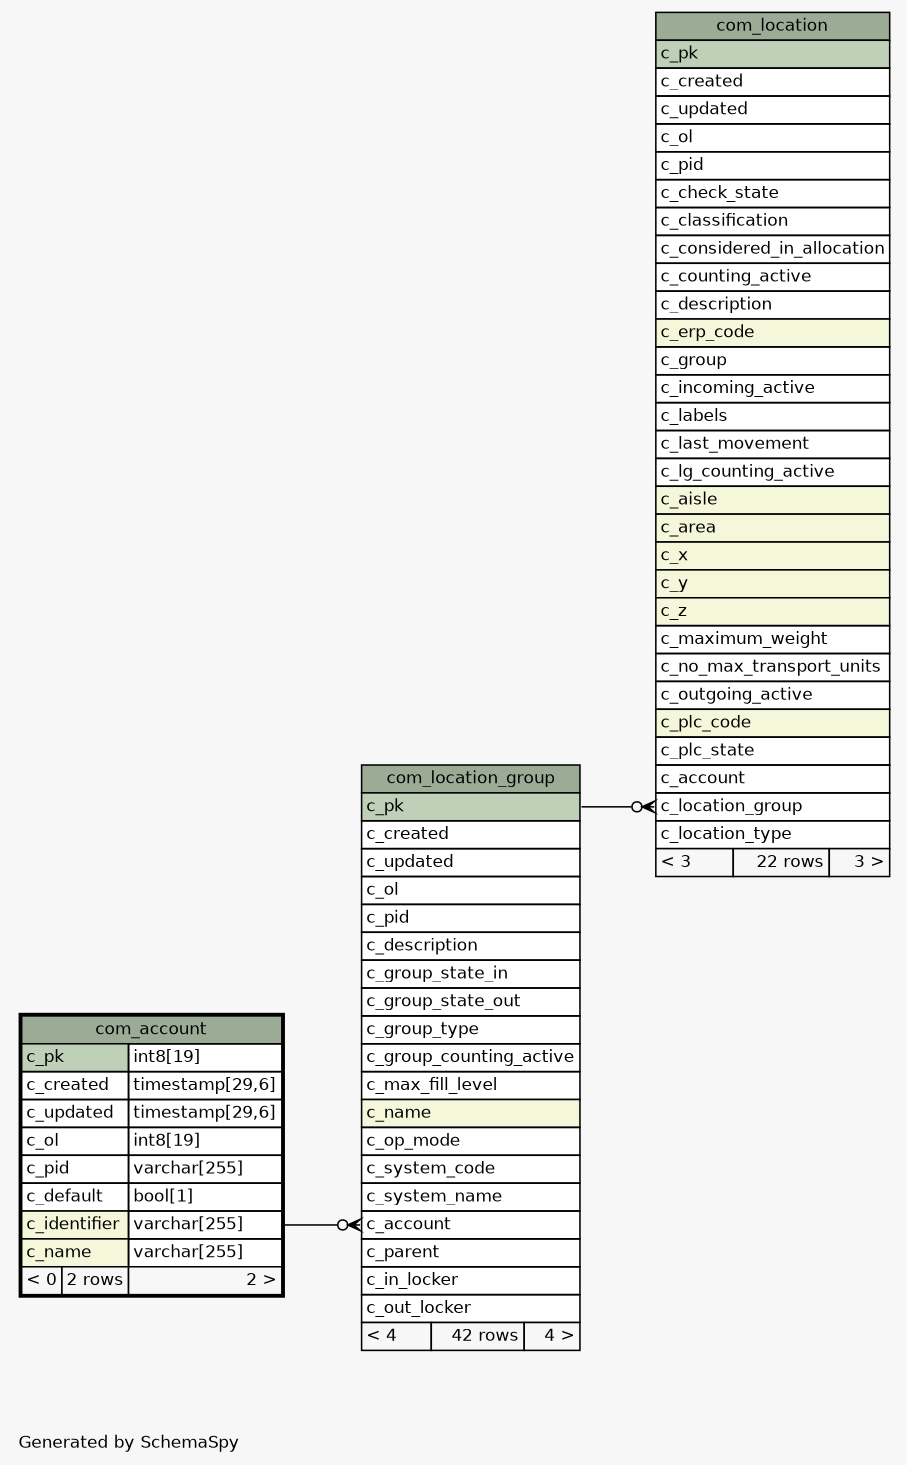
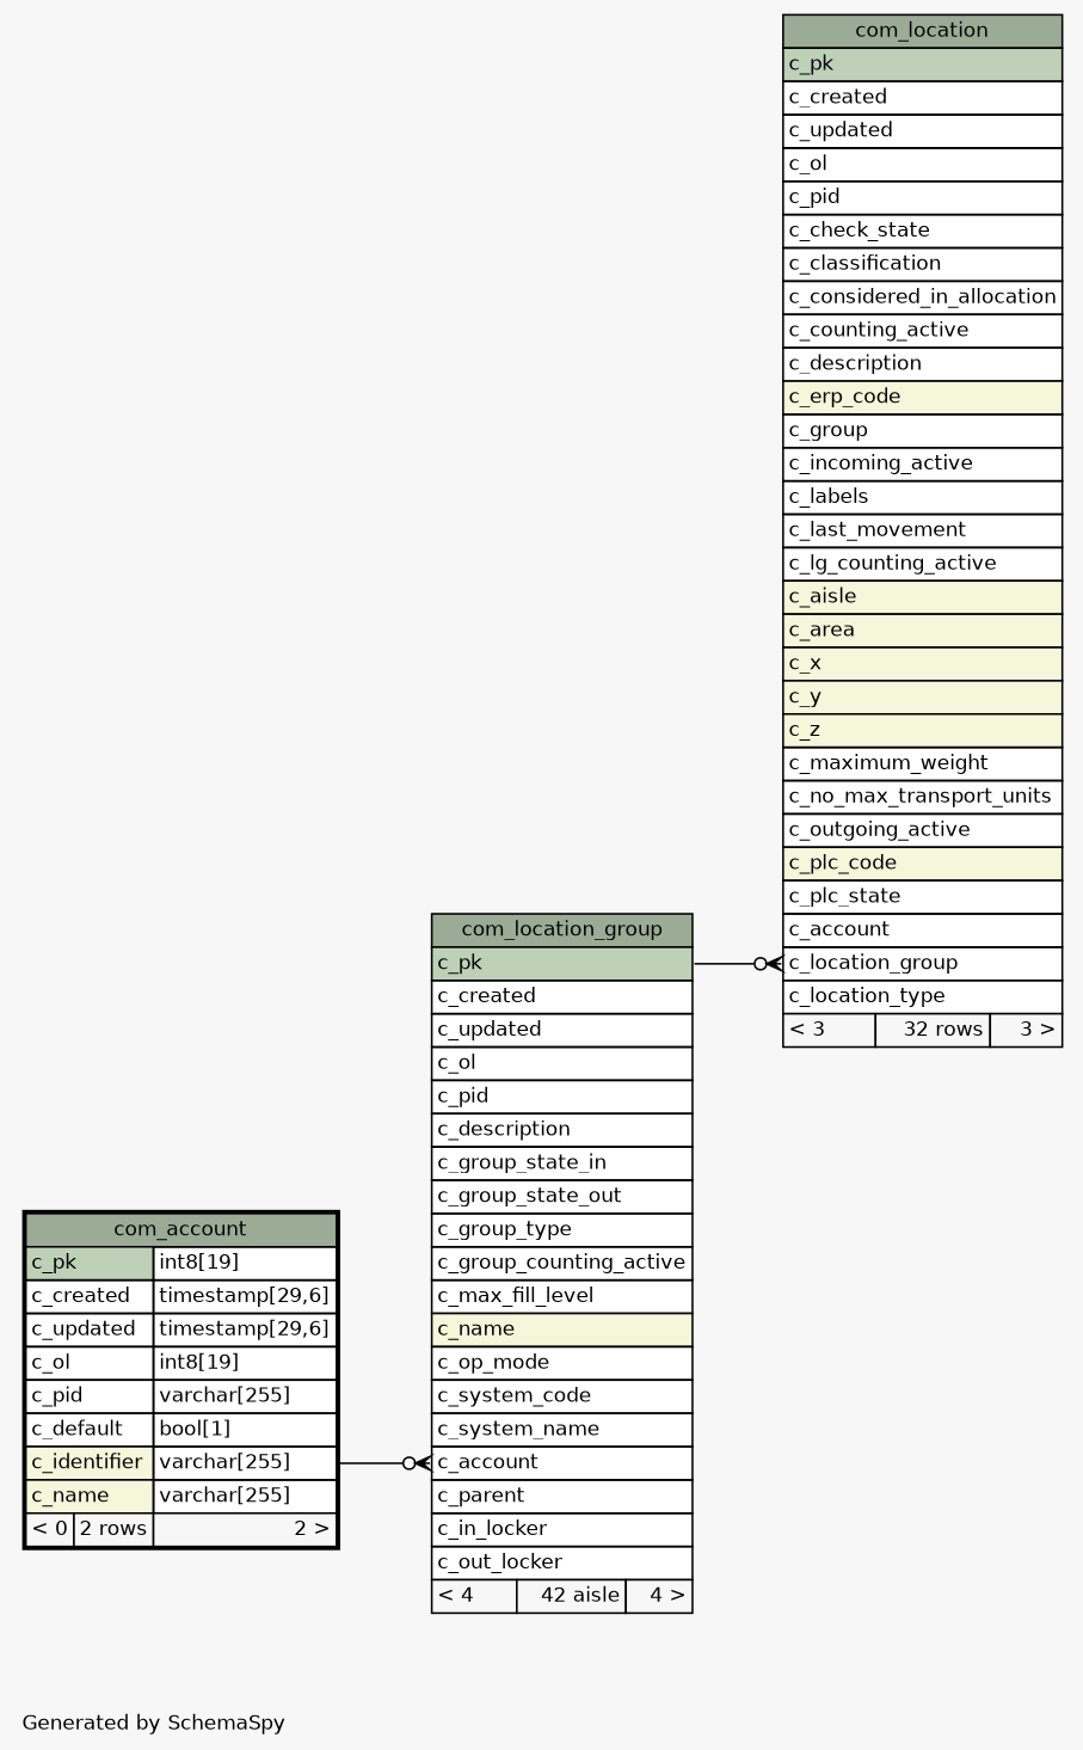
  digraph {
    bgcolor="#f7f7f7"
    fontname=Helvetica
    fontsize=11
    label="\nGenerated by SchemaSpy"
    labeljust=l
    nodesep=0.18
    rankdir=RL
    ranksep=0.46
    node [fontname=Helvetica fontsize=11 shape=plaintext]
    edge [arrowhead=none arrowsize=0.8 arrowtail=crowodot dir=back]
-   n1 [label=<     <TABLE BORDER="0" CELLBORDER="1" CELLSPACING="0" BGCOLOR="#ffffff">       <TR><TD COLSPAN="3" BGCOLOR="#9bab96" ALIGN="CENTER">com_location</TD></TR>       <TR><TD PORT="c_pk" COLSPAN="3" BGCOLOR="#bed1b8" ALIGN="LEFT">c_pk</TD></TR>       <TR><TD PORT="c_created" COLSPAN="3" ALIGN="LEFT">c_created</TD></TR>       <TR><TD PORT="c_updated" COLSPAN="3" ALIGN="LEFT">c_updated</TD></TR>       <TR><TD PORT="c_ol" COLSPAN="3" ALIGN="LEFT">c_ol</TD></TR>       <TR><TD PORT="c_pid" COLSPAN="3" ALIGN="LEFT">c_pid</TD></TR>       <TR><TD PORT="c_check_state" COLSPAN="3" ALIGN="LEFT">c_check_state</TD></TR>       <TR><TD PORT="c_classification" COLSPAN="3" ALIGN="LEFT">c_classification</TD></TR>       <TR><TD PORT="c_considered_in_allocation" COLSPAN="3" ALIGN="LEFT">c_considered_in_allocation</TD></TR>       <TR><TD PORT="c_counting_active" COLSPAN="3" ALIGN="LEFT">c_counting_active</TD></TR>       <TR><TD PORT="c_description" COLSPAN="3" ALIGN="LEFT">c_description</TD></TR>       <TR><TD PORT="c_erp_code" COLSPAN="3" BGCOLOR="#f4f7da" ALIGN="LEFT">c_erp_code</TD></TR>       <TR><TD PORT="c_group" COLSPAN="3" ALIGN="LEFT">c_group</TD></TR>       <TR><TD PORT="c_incoming_active" COLSPAN="3" ALIGN="LEFT">c_incoming_active</TD></TR>       <TR><TD PORT="c_labels" COLSPAN="3" ALIGN="LEFT">c_labels</TD></TR>       <TR><TD PORT="c_last_movement" COLSPAN="3" ALIGN="LEFT">c_last_movement</TD></TR>       <TR><TD PORT="c_lg_counting_active" COLSPAN="3" ALIGN="LEFT">c_lg_counting_active</TD></TR>       <TR><TD PORT="c_aisle" COLSPAN="3" BGCOLOR="#f4f7da" ALIGN="LEFT">c_aisle</TD></TR>       <TR><TD PORT="c_area" COLSPAN="3" BGCOLOR="#f4f7da" ALIGN="LEFT">c_area</TD></TR>       <TR><TD PORT="c_x" COLSPAN="3" BGCOLOR="#f4f7da" ALIGN="LEFT">c_x</TD></TR>       <TR><TD PORT="c_y" COLSPAN="3" BGCOLOR="#f4f7da" ALIGN="LEFT">c_y</TD></TR>       <TR><TD PORT="c_z" COLSPAN="3" BGCOLOR="#f4f7da" ALIGN="LEFT">c_z</TD></TR>       <TR><TD PORT="c_maximum_weight" COLSPAN="3" ALIGN="LEFT">c_maximum_weight</TD></TR>       <TR><TD PORT="c_no_max_transport_units" COLSPAN="3" ALIGN="LEFT">c_no_max_transport_units</TD></TR>       <TR><TD PORT="c_outgoing_active" COLSPAN="3" ALIGN="LEFT">c_outgoing_active</TD></TR>       <TR><TD PORT="c_plc_code" COLSPAN="3" BGCOLOR="#f4f7da" ALIGN="LEFT">c_plc_code</TD></TR>       <TR><TD PORT="c_plc_state" COLSPAN="3" ALIGN="LEFT">c_plc_state</TD></TR>       <TR><TD PORT="c_account" COLSPAN="3" ALIGN="LEFT">c_account</TD></TR>       <TR><TD PORT="c_location_group" COLSPAN="3" ALIGN="LEFT">c_location_group</TD></TR>       <TR><TD PORT="c_location_type" COLSPAN="3" ALIGN="LEFT">c_location_type</TD></TR>       <TR><TD ALIGN="LEFT" BGCOLOR="#f7f7f7">&lt; 3</TD><TD ALIGN="RIGHT" BGCOLOR="#f7f7f7">22 rows</TD><TD ALIGN="RIGHT" BGCOLOR="#f7f7f7">3 &gt;</TD></TR>     </TABLE>>]
-   n2 [label=<     <TABLE BORDER="0" CELLBORDER="1" CELLSPACING="0" BGCOLOR="#ffffff">       <TR><TD COLSPAN="3" BGCOLOR="#9bab96" ALIGN="CENTER">com_location_group</TD></TR>       <TR><TD PORT="c_pk" COLSPAN="3" BGCOLOR="#bed1b8" ALIGN="LEFT">c_pk</TD></TR>       <TR><TD PORT="c_created" COLSPAN="3" ALIGN="LEFT">c_created</TD></TR>       <TR><TD PORT="c_updated" COLSPAN="3" ALIGN="LEFT">c_updated</TD></TR>       <TR><TD PORT="c_ol" COLSPAN="3" ALIGN="LEFT">c_ol</TD></TR>       <TR><TD PORT="c_pid" COLSPAN="3" ALIGN="LEFT">c_pid</TD></TR>       <TR><TD PORT="c_description" COLSPAN="3" ALIGN="LEFT">c_description</TD></TR>       <TR><TD PORT="c_group_state_in" COLSPAN="3" ALIGN="LEFT">c_group_state_in</TD></TR>       <TR><TD PORT="c_group_state_out" COLSPAN="3" ALIGN="LEFT">c_group_state_out</TD></TR>       <TR><TD PORT="c_group_type" COLSPAN="3" ALIGN="LEFT">c_group_type</TD></TR>       <TR><TD PORT="c_group_counting_active" COLSPAN="3" ALIGN="LEFT">c_group_counting_active</TD></TR>       <TR><TD PORT="c_max_fill_level" COLSPAN="3" ALIGN="LEFT">c_max_fill_level</TD></TR>       <TR><TD PORT="c_name" COLSPAN="3" BGCOLOR="#f4f7da" ALIGN="LEFT">c_name</TD></TR>       <TR><TD PORT="c_op_mode" COLSPAN="3" ALIGN="LEFT">c_op_mode</TD></TR>       <TR><TD PORT="c_system_code" COLSPAN="3" ALIGN="LEFT">c_system_code</TD></TR>       <TR><TD PORT="c_system_name" COLSPAN="3" ALIGN="LEFT">c_system_name</TD></TR>       <TR><TD PORT="c_account" COLSPAN="3" ALIGN="LEFT">c_account</TD></TR>       <TR><TD PORT="c_parent" COLSPAN="3" ALIGN="LEFT">c_parent</TD></TR>       <TR><TD PORT="c_in_locker" COLSPAN="3" ALIGN="LEFT">c_in_locker</TD></TR>       <TR><TD PORT="c_out_locker" COLSPAN="3" ALIGN="LEFT">c_out_locker</TD></TR>       <TR><TD ALIGN="LEFT" BGCOLOR="#f7f7f7">&lt; 4</TD><TD ALIGN="RIGHT" BGCOLOR="#f7f7f7">42 rows</TD><TD ALIGN="RIGHT" BGCOLOR="#f7f7f7">4 &gt;</TD></TR>     </TABLE>>]
+   n1 [label=<     <TABLE BORDER="0" CELLBORDER="1" CELLSPACING="0" BGCOLOR="#ffffff">       <TR><TD COLSPAN="3" BGCOLOR="#9bab96" ALIGN="CENTER">com_location</TD></TR>       <TR><TD PORT="c_pk" COLSPAN="3" BGCOLOR="#bed1b8" ALIGN="LEFT">c_pk</TD></TR>       <TR><TD PORT="c_created" COLSPAN="3" ALIGN="LEFT">c_created</TD></TR>       <TR><TD PORT="c_updated" COLSPAN="3" ALIGN="LEFT">c_updated</TD></TR>       <TR><TD PORT="c_ol" COLSPAN="3" ALIGN="LEFT">c_ol</TD></TR>       <TR><TD PORT="c_pid" COLSPAN="3" ALIGN="LEFT">c_pid</TD></TR>       <TR><TD PORT="c_check_state" COLSPAN="3" ALIGN="LEFT">c_check_state</TD></TR>       <TR><TD PORT="c_classification" COLSPAN="3" ALIGN="LEFT">c_classification</TD></TR>       <TR><TD PORT="c_considered_in_allocation" COLSPAN="3" ALIGN="LEFT">c_considered_in_allocation</TD></TR>       <TR><TD PORT="c_counting_active" COLSPAN="3" ALIGN="LEFT">c_counting_active</TD></TR>       <TR><TD PORT="c_description" COLSPAN="3" ALIGN="LEFT">c_description</TD></TR>       <TR><TD PORT="c_erp_code" COLSPAN="3" BGCOLOR="#f4f7da" ALIGN="LEFT">c_erp_code</TD></TR>       <TR><TD PORT="c_group" COLSPAN="3" ALIGN="LEFT">c_group</TD></TR>       <TR><TD PORT="c_incoming_active" COLSPAN="3" ALIGN="LEFT">c_incoming_active</TD></TR>       <TR><TD PORT="c_labels" COLSPAN="3" ALIGN="LEFT">c_labels</TD></TR>       <TR><TD PORT="c_last_movement" COLSPAN="3" ALIGN="LEFT">c_last_movement</TD></TR>       <TR><TD PORT="c_lg_counting_active" COLSPAN="3" ALIGN="LEFT">c_lg_counting_active</TD></TR>       <TR><TD PORT="c_aisle" COLSPAN="3" BGCOLOR="#f4f7da" ALIGN="LEFT">c_aisle</TD></TR>       <TR><TD PORT="c_area" COLSPAN="3" BGCOLOR="#f4f7da" ALIGN="LEFT">c_area</TD></TR>       <TR><TD PORT="c_x" COLSPAN="3" BGCOLOR="#f4f7da" ALIGN="LEFT">c_x</TD></TR>       <TR><TD PORT="c_y" COLSPAN="3" BGCOLOR="#f4f7da" ALIGN="LEFT">c_y</TD></TR>       <TR><TD PORT="c_z" COLSPAN="3" BGCOLOR="#f4f7da" ALIGN="LEFT">c_z</TD></TR>       <TR><TD PORT="c_maximum_weight" COLSPAN="3" ALIGN="LEFT">c_maximum_weight</TD></TR>       <TR><TD PORT="c_no_max_transport_units" COLSPAN="3" ALIGN="LEFT">c_no_max_transport_units</TD></TR>       <TR><TD PORT="c_outgoing_active" COLSPAN="3" ALIGN="LEFT">c_outgoing_active</TD></TR>       <TR><TD PORT="c_plc_code" COLSPAN="3" BGCOLOR="#f4f7da" ALIGN="LEFT">c_plc_code</TD></TR>       <TR><TD PORT="c_plc_state" COLSPAN="3" ALIGN="LEFT">c_plc_state</TD></TR>       <TR><TD PORT="c_account" COLSPAN="3" ALIGN="LEFT">c_account</TD></TR>       <TR><TD PORT="c_location_group" COLSPAN="3" ALIGN="LEFT">c_location_group</TD></TR>       <TR><TD PORT="c_location_type" COLSPAN="3" ALIGN="LEFT">c_location_type</TD></TR>       <TR><TD ALIGN="LEFT" BGCOLOR="#f7f7f7">&lt; 3</TD><TD ALIGN="RIGHT" BGCOLOR="#f7f7f7">32 rows</TD><TD ALIGN="RIGHT" BGCOLOR="#f7f7f7">3 &gt;</TD></TR>     </TABLE>>]
+   n2 [label=<     <TABLE BORDER="0" CELLBORDER="1" CELLSPACING="0" BGCOLOR="#ffffff">       <TR><TD COLSPAN="3" BGCOLOR="#9bab96" ALIGN="CENTER">com_location_group</TD></TR>       <TR><TD PORT="c_pk" COLSPAN="3" BGCOLOR="#bed1b8" ALIGN="LEFT">c_pk</TD></TR>       <TR><TD PORT="c_created" COLSPAN="3" ALIGN="LEFT">c_created</TD></TR>       <TR><TD PORT="c_updated" COLSPAN="3" ALIGN="LEFT">c_updated</TD></TR>       <TR><TD PORT="c_ol" COLSPAN="3" ALIGN="LEFT">c_ol</TD></TR>       <TR><TD PORT="c_pid" COLSPAN="3" ALIGN="LEFT">c_pid</TD></TR>       <TR><TD PORT="c_description" COLSPAN="3" ALIGN="LEFT">c_description</TD></TR>       <TR><TD PORT="c_group_state_in" COLSPAN="3" ALIGN="LEFT">c_group_state_in</TD></TR>       <TR><TD PORT="c_group_state_out" COLSPAN="3" ALIGN="LEFT">c_group_state_out</TD></TR>       <TR><TD PORT="c_group_type" COLSPAN="3" ALIGN="LEFT">c_group_type</TD></TR>       <TR><TD PORT="c_group_counting_active" COLSPAN="3" ALIGN="LEFT">c_group_counting_active</TD></TR>       <TR><TD PORT="c_max_fill_level" COLSPAN="3" ALIGN="LEFT">c_max_fill_level</TD></TR>       <TR><TD PORT="c_name" COLSPAN="3" BGCOLOR="#f4f7da" ALIGN="LEFT">c_name</TD></TR>       <TR><TD PORT="c_op_mode" COLSPAN="3" ALIGN="LEFT">c_op_mode</TD></TR>       <TR><TD PORT="c_system_code" COLSPAN="3" ALIGN="LEFT">c_system_code</TD></TR>       <TR><TD PORT="c_system_name" COLSPAN="3" ALIGN="LEFT">c_system_name</TD></TR>       <TR><TD PORT="c_account" COLSPAN="3" ALIGN="LEFT">c_account</TD></TR>       <TR><TD PORT="c_parent" COLSPAN="3" ALIGN="LEFT">c_parent</TD></TR>       <TR><TD PORT="c_in_locker" COLSPAN="3" ALIGN="LEFT">c_in_locker</TD></TR>       <TR><TD PORT="c_out_locker" COLSPAN="3" ALIGN="LEFT">c_out_locker</TD></TR>       <TR><TD ALIGN="LEFT" BGCOLOR="#f7f7f7">&lt; 4</TD><TD ALIGN="RIGHT" BGCOLOR="#f7f7f7">42 aisle</TD><TD ALIGN="RIGHT" BGCOLOR="#f7f7f7">4 &gt;</TD></TR>     </TABLE>>]
    n3 [label=<     <TABLE BORDER="2" CELLBORDER="1" CELLSPACING="0" BGCOLOR="#ffffff">       <TR><TD COLSPAN="3" BGCOLOR="#9bab96" ALIGN="CENTER">com_account</TD></TR>       <TR><TD PORT="c_pk" COLSPAN="2" BGCOLOR="#bed1b8" ALIGN="LEFT">c_pk</TD><TD PORT="c_pk.type" ALIGN="LEFT">int8[19]</TD></TR>       <TR><TD PORT="c_created" COLSPAN="2" ALIGN="LEFT">c_created</TD><TD PORT="c_created.type" ALIGN="LEFT">timestamp[29,6]</TD></TR>       <TR><TD PORT="c_updated" COLSPAN="2" ALIGN="LEFT">c_updated</TD><TD PORT="c_updated.type" ALIGN="LEFT">timestamp[29,6]</TD></TR>       <TR><TD PORT="c_ol" COLSPAN="2" ALIGN="LEFT">c_ol</TD><TD PORT="c_ol.type" ALIGN="LEFT">int8[19]</TD></TR>       <TR><TD PORT="c_pid" COLSPAN="2" ALIGN="LEFT">c_pid</TD><TD PORT="c_pid.type" ALIGN="LEFT">varchar[255]</TD></TR>       <TR><TD PORT="c_default" COLSPAN="2" ALIGN="LEFT">c_default</TD><TD PORT="c_default.type" ALIGN="LEFT">bool[1]</TD></TR>       <TR><TD PORT="c_identifier" COLSPAN="2" BGCOLOR="#f4f7da" ALIGN="LEFT">c_identifier</TD><TD PORT="c_identifier.type" ALIGN="LEFT">varchar[255]</TD></TR>       <TR><TD PORT="c_name" COLSPAN="2" BGCOLOR="#f4f7da" ALIGN="LEFT">c_name</TD><TD PORT="c_name.type" ALIGN="LEFT">varchar[255]</TD></TR>       <TR><TD ALIGN="LEFT" BGCOLOR="#f7f7f7">&lt; 0</TD><TD ALIGN="RIGHT" BGCOLOR="#f7f7f7">2 rows</TD><TD ALIGN="RIGHT" BGCOLOR="#f7f7f7">2 &gt;</TD></TR>     </TABLE>>]
    n1 -> n2 [headport="c_pk:e" tailport="c_location_group:w"]
    n2 -> n3 [headport="c_identifier.type:e" tailport="c_account:w"]
  }
